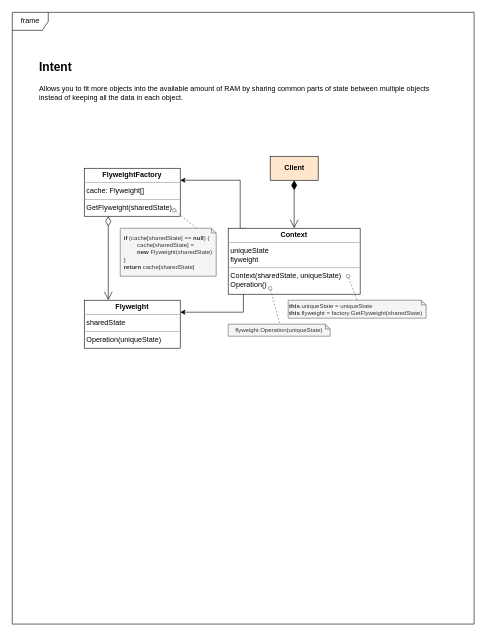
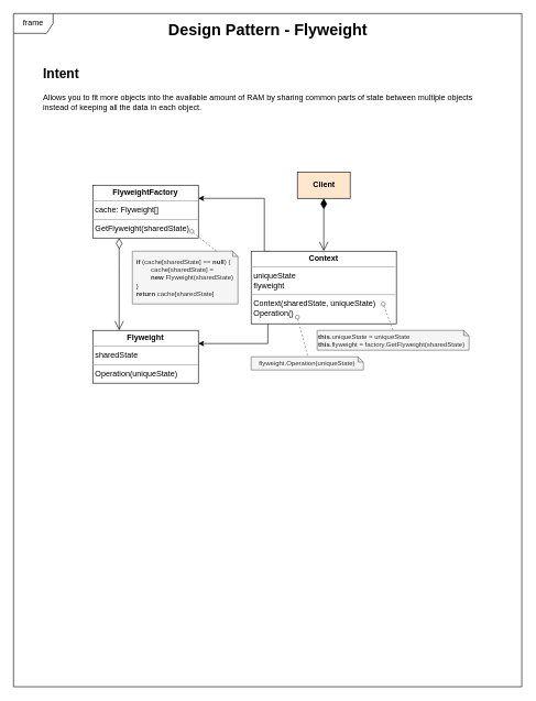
  <mxCell id="0" />
  <mxCell id="1" parent="0" />
  <mxCell id="2" value="frame" style="shape=umlFrame;whiteSpace=wrap;html=1;" parent="1" vertex="1"><mxGeometry x="20" y="20" width="770" height="1020" as="geometry" /></mxCell>
  <mxCell id="3" value="&lt;b&gt;Client&lt;/b&gt;" style="html=1;fillColor=#ffe6cc;" parent="1" vertex="1"><mxGeometry x="450" y="260" width="80" height="40" as="geometry" /></mxCell>
+ <mxCell id="4" value="&lt;b style=&quot;&quot;&gt;&lt;font style=&quot;font-size: 24px;&quot;&gt;Design Pattern - Flyweight&lt;/font&gt;&lt;/b&gt;" style="text;html=1;align=center;verticalAlign=middle;resizable=0;points=[];autosize=1;strokeColor=none;fillColor=none;fontSize=16;" parent="1" vertex="1"><mxGeometry x="245" y="25" width="320" height="40" as="geometry" /></mxCell>
  <mxCell id="5" value="&lt;h1&gt;&lt;font style=&quot;font-size: 20px;&quot;&gt;Intent&lt;/font&gt;&lt;/h1&gt;&lt;p&gt;Allows you to fit more objects into the available amount of RAM by sharing common parts of state between multiple objects instead of keeping all the data in each object.&lt;/p&gt;" style="text;html=1;strokeColor=none;fillColor=none;spacing=5;spacingTop=-20;whiteSpace=wrap;overflow=hidden;rounded=0;" parent="1" vertex="1"><mxGeometry x="60" y="90" width="690" height="80" as="geometry" /></mxCell>
  <mxCell id="6" value="" style="endArrow=open;html=1;endSize=12;startArrow=diamondThin;startSize=14;startFill=0;edgeStyle=orthogonalEdgeStyle;align=left;verticalAlign=bottom;rounded=0;entryX=0.25;entryY=0;entryDx=0;entryDy=0;exitX=0.25;exitY=1;exitDx=0;exitDy=0;" parent="1" source="7" target="8" edge="1"><mxGeometry x="-1" y="3" relative="1" as="geometry"><mxPoint x="120" y="350" as="sourcePoint" /><mxPoint x="120" y="200" as="targetPoint" /><Array as="points"><mxPoint x="180" y="400" /><mxPoint x="180" y="400" /></Array></mxGeometry></mxCell>
  <mxCell id="7" value="&lt;p style=&quot;margin:0px;margin-top:4px;text-align:center;&quot;&gt;&lt;b&gt;FlyweightFactory&lt;/b&gt;&lt;/p&gt;&lt;hr size=&quot;1&quot;&gt;&lt;p style=&quot;margin:0px;margin-left:4px;&quot;&gt;cache: Flyweight[]&lt;/p&gt;&lt;hr size=&quot;1&quot;&gt;&lt;p style=&quot;margin:0px;margin-left:4px;&quot;&gt;GetFlyweight(sharedState)&lt;/p&gt;" style="verticalAlign=top;align=left;overflow=fill;fontSize=12;fontFamily=Helvetica;html=1;" parent="1" vertex="1"><mxGeometry x="140" y="280" width="160" height="80" as="geometry" /></mxCell>
  <mxCell id="8" value="&lt;p style=&quot;margin:0px;margin-top:4px;text-align:center;&quot;&gt;&lt;b&gt;Flyweight&lt;/b&gt;&lt;/p&gt;&lt;hr size=&quot;1&quot;&gt;&lt;p style=&quot;margin:0px;margin-left:4px;&quot;&gt;sharedState&lt;/p&gt;&lt;hr size=&quot;1&quot;&gt;&lt;p style=&quot;margin:0px;margin-left:4px;&quot;&gt;Operation(uniqueState)&lt;/p&gt;" style="verticalAlign=top;align=left;overflow=fill;fontSize=12;fontFamily=Helvetica;html=1;" parent="1" vertex="1"><mxGeometry x="140" y="500" width="160" height="80" as="geometry" /></mxCell>
  <mxCell id="9" style="edgeStyle=orthogonalEdgeStyle;rounded=0;orthogonalLoop=1;jettySize=auto;html=1;exitX=0.136;exitY=0.003;exitDx=0;exitDy=0;entryX=1;entryY=0.25;entryDx=0;entryDy=0;exitPerimeter=0;" parent="1" source="11" target="7" edge="1"><mxGeometry relative="1" as="geometry"><Array as="points"><mxPoint x="400" y="380" /><mxPoint x="400" y="300" /></Array></mxGeometry></mxCell>
  <mxCell id="10" style="edgeStyle=orthogonalEdgeStyle;rounded=0;orthogonalLoop=1;jettySize=auto;html=1;exitX=0.115;exitY=1;exitDx=0;exitDy=0;entryX=1;entryY=0.25;entryDx=0;entryDy=0;exitPerimeter=0;" parent="1" source="11" target="8" edge="1"><mxGeometry relative="1" as="geometry" /></mxCell>
  <mxCell id="11" value="&lt;p style=&quot;margin:0px;margin-top:4px;text-align:center;&quot;&gt;&lt;b&gt;Context&lt;/b&gt;&lt;/p&gt;&lt;hr size=&quot;1&quot;&gt;&lt;p style=&quot;margin:0px;margin-left:4px;&quot;&gt;uniqueState&lt;/p&gt;&lt;p style=&quot;margin:0px;margin-left:4px;&quot;&gt;flyweight&lt;/p&gt;&lt;hr size=&quot;1&quot;&gt;&lt;p style=&quot;margin:0px;margin-left:4px;&quot;&gt;Context(sharedState, uniqueState)&lt;/p&gt;&lt;p style=&quot;margin:0px;margin-left:4px;&quot;&gt;Operation()&lt;/p&gt;" style="verticalAlign=top;align=left;overflow=fill;fontSize=12;fontFamily=Helvetica;html=1;" parent="1" vertex="1"><mxGeometry x="380" y="380" width="220" height="110" as="geometry" /></mxCell>
  <mxCell id="12" style="rounded=0;orthogonalLoop=1;jettySize=auto;html=1;fontSize=10;endArrow=none;endFill=0;dashed=1;fillColor=#f5f5f5;strokeColor=#666666;sketch=0;shadow=0;startArrow=oval;startFill=0;entryX=0;entryY=0;entryDx=86;entryDy=0;entryPerimeter=0;" parent="1" target="14" edge="1"><mxGeometry relative="1" as="geometry"><mxPoint x="450" y="480" as="sourcePoint" /><mxPoint x="450" y="560" as="targetPoint" /></mxGeometry></mxCell>
  <mxCell id="13" value="&lt;div style=&quot;text-align: left;&quot;&gt;&lt;span style=&quot;background-color: initial;&quot;&gt;&lt;b&gt;if &lt;/b&gt;(cache[sharedState] == &lt;b&gt;null&lt;/b&gt;) {&lt;/span&gt;&lt;/div&gt;&lt;div style=&quot;text-align: left;&quot;&gt;&lt;span style=&quot;background-color: initial;&quot;&gt;&lt;span style=&quot;white-space: pre;&quot;&gt;&#09;&lt;/span&gt;cache[sharedState] =&lt;/span&gt;&lt;/div&gt;&lt;div style=&quot;text-align: left;&quot;&gt;&lt;span style=&quot;background-color: initial;&quot;&gt;&lt;span style=&quot;white-space: pre;&quot;&gt;&#09;&lt;/span&gt;&lt;b&gt;new &lt;/b&gt;Flyweight(sharedState)&lt;/span&gt;&lt;/div&gt;&lt;div style=&quot;text-align: left;&quot;&gt;&lt;span style=&quot;background-color: initial;&quot;&gt;}&lt;/span&gt;&lt;/div&gt;&lt;div style=&quot;text-align: left;&quot;&gt;&lt;span style=&quot;background-color: initial;&quot;&gt;&lt;b&gt;return &lt;/b&gt;cache[sharedState]&lt;/span&gt;&lt;/div&gt;" style="shape=note;whiteSpace=wrap;html=1;backgroundOutline=1;darkOpacity=0.05;size=8;fontSize=10;fillColor=#f5f5f5;fontColor=#333333;strokeColor=#666666;" parent="1" vertex="1"><mxGeometry x="200" y="380" width="160" height="80" as="geometry" /></mxCell>
  <mxCell id="14" value="flyweight.Operation(uniqueState)" style="shape=note;whiteSpace=wrap;html=1;backgroundOutline=1;darkOpacity=0.05;size=8;fontSize=10;fillColor=#f5f5f5;fontColor=#333333;strokeColor=#666666;" parent="1" vertex="1"><mxGeometry x="380" y="540" width="170" height="20" as="geometry" /></mxCell>
  <mxCell id="15" style="rounded=0;orthogonalLoop=1;jettySize=auto;html=1;fontSize=10;endArrow=none;endFill=0;dashed=1;fillColor=#f5f5f5;strokeColor=#666666;sketch=0;shadow=0;startArrow=oval;startFill=0;entryX=0.5;entryY=0;entryDx=0;entryDy=0;entryPerimeter=0;" parent="1" target="17" edge="1"><mxGeometry relative="1" as="geometry"><mxPoint x="580" y="460" as="sourcePoint" /><mxPoint x="675" y="460" as="targetPoint" /></mxGeometry></mxCell>
  <mxCell id="16" style="rounded=0;orthogonalLoop=1;jettySize=auto;html=1;fontSize=10;endArrow=none;endFill=0;dashed=1;fillColor=#f5f5f5;strokeColor=#666666;sketch=0;shadow=0;startArrow=oval;startFill=0;entryX=0.801;entryY=0.009;entryDx=0;entryDy=0;entryPerimeter=0;" parent="1" target="13" edge="1"><mxGeometry relative="1" as="geometry"><mxPoint x="290" y="350" as="sourcePoint" /><mxPoint x="280" y="375" as="targetPoint" /></mxGeometry></mxCell>
  <mxCell id="17" value="&lt;b&gt;this&lt;/b&gt;.uniqueState = uniqueState&lt;br&gt;&lt;b&gt;this&lt;/b&gt;.flyweight = factory.GetFlyweight(sharedState)" style="shape=note;whiteSpace=wrap;html=1;backgroundOutline=1;darkOpacity=0.05;size=8;fontSize=10;fillColor=#f5f5f5;fontColor=#333333;strokeColor=#666666;align=left;" parent="1" vertex="1"><mxGeometry x="480" y="500" width="230" height="30" as="geometry" /></mxCell>
  <mxCell id="18" value="" style="endArrow=open;html=1;endSize=12;startArrow=diamondThin;startSize=14;startFill=1;edgeStyle=orthogonalEdgeStyle;align=left;verticalAlign=bottom;rounded=0;exitX=0.5;exitY=1;exitDx=0;exitDy=0;entryX=0.5;entryY=0;entryDx=0;entryDy=0;" parent="1" source="3" target="11" edge="1"><mxGeometry x="-1" y="3" relative="1" as="geometry"><mxPoint x="370" y="240" as="sourcePoint" /><mxPoint x="530" y="240" as="targetPoint" /></mxGeometry></mxCell>
